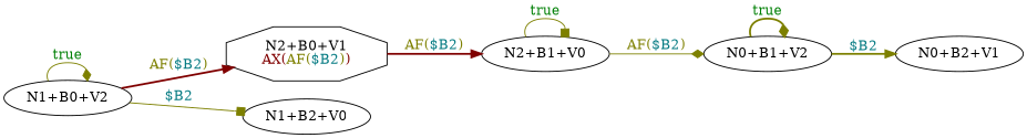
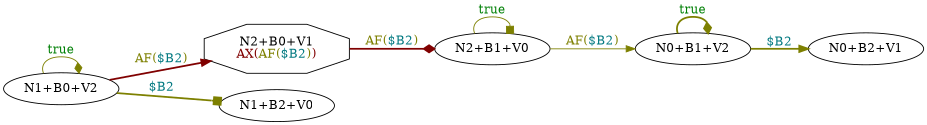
  digraph {
    rankdir=LR
    edge [arrowhead=normal color="0.17 1 0.5" style=bold]
    n1 [label=<N2+B0+V1<BR/><FONT COLOR="0.0 1 0.5">AX(<FONT COLOR="0.17 1 0.5">AF(<FONT COLOR="0.51 1 0.5">$B2</FONT>)</FONT>)</FONT>> shape=octagon]
    n2 [label=<N2+B1+V0>]
    n3 [label=<N0+B1+V2>]
    n4 [label=<N1+B0+V2>]
    n5 [label=<N1+B2+V0>]
    n6 [label=<N0+B2+V1>]
-   n1 -> n2 [color="0.0 1 0.5" label=<<FONT COLOR="0.17 1 0.5">AF(<FONT COLOR="0.51 1 0.5">$B2</FONT>)</FONT>>]
+   n1 -> n2 [arrowhead=diamond color="0.0 1 0.5" label=<<FONT COLOR="0.17 1 0.5">AF(<FONT COLOR="0.51 1 0.5">$B2</FONT>)</FONT>>]
    n2 -> n2 [arrowhead=box label=<<FONT COLOR="0.34 1 0.5">true</FONT>> style=solid]
-   n2 -> n3 [arrowhead=diamond label=<<FONT COLOR="0.17 1 0.5">AF(<FONT COLOR="0.51 1 0.5">$B2</FONT>)</FONT>> style=solid]
+   n2 -> n3 [label=<<FONT COLOR="0.17 1 0.5">AF(<FONT COLOR="0.51 1 0.5">$B2</FONT>)</FONT>> style=solid]
    n3 -> n3 [arrowhead=diamond label=<<FONT COLOR="0.34 1 0.5">true</FONT>>]
    n3 -> n6 [label=<<FONT COLOR="0.51 1 0.5">$B2</FONT>>]
    n4 -> n1 [color="0.0 1 0.5" label=<<FONT COLOR="0.17 1 0.5">AF(<FONT COLOR="0.51 1 0.5">$B2</FONT>)</FONT>>]
    n4 -> n4 [arrowhead=diamond label=<<FONT COLOR="0.34 1 0.5">true</FONT>> style=solid]
-   n4 -> n5 [arrowhead=box label=<<FONT COLOR="0.51 1 0.5">$B2</FONT>> style=solid]
+   n4 -> n5 [arrowhead=box label=<<FONT COLOR="0.51 1 0.5">$B2</FONT>>]
  }
